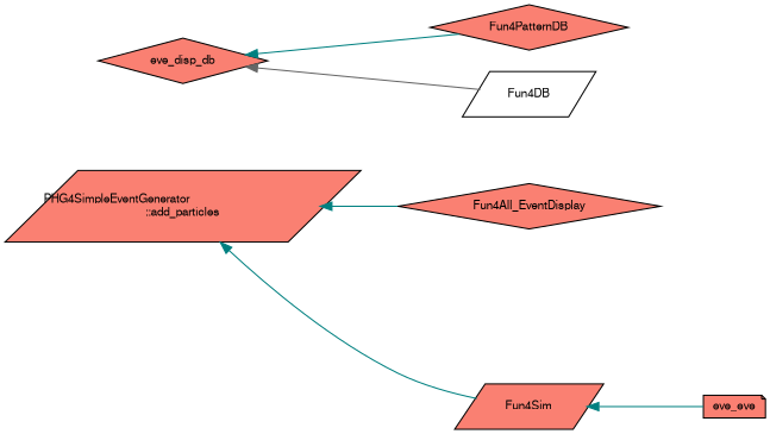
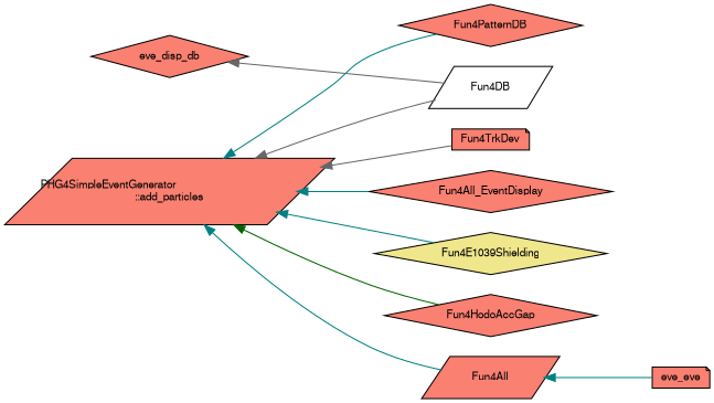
  digraph {
    rankdir=LR
    node [color=black fillcolor=salmon fontname=FreeSans fontsize=10 shape=diamond style=filled]
    edge [color=teal dir=back fontname=FreeSans fontsize=10 labelfontname=FreeSans labelfontsize=10 style=solid]
    n1 [fontcolor=black height=0.2 label="PHG4SimpleEventGenerator\l::add_particles" shape=parallelogram width=0.4]
    n2 [height=0.2 label=Fun4All_EventDisplay width=0.4]
    n3 [fillcolor=white height=0.2 label=Fun4DB shape=parallelogram width=0.4]
+   n4 [fillcolor=khaki height=0.2 label=Fun4E1039Shielding width=0.4]
+   n5 [height=0.2 label=Fun4HodoAccGap width=0.4]
    n6 [height=0.2 label=Fun4PatternDB width=0.4]
-   n7 [height=0.2 label=Fun4Sim shape=parallelogram width=0.4]
+   n7 [height=0.2 label=Fun4All shape=parallelogram width=0.4]
+   n8 [height=0.2 label=Fun4TrkDev shape=note width=0.4]
    n9 [height=0.2 label=eve_eve shape=note width=0.4]
    n10 [height=0.2 label=eve_disp_db width=0.4]
    n1 -> n2
-   n10 -> n6
+   n1 -> n3 [color=gray40]
+   n1 -> n4
+   n1 -> n5 [color=darkgreen]
+   n1 -> n6
    n1 -> n7
+   n1 -> n8 [color=gray40]
    n7 -> n9
    n10 -> n3 [color=gray40]
  }
